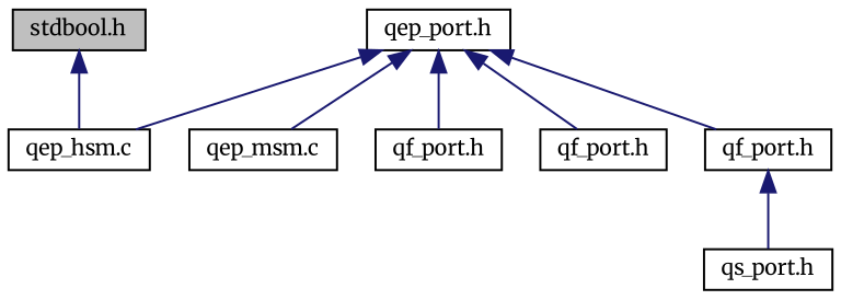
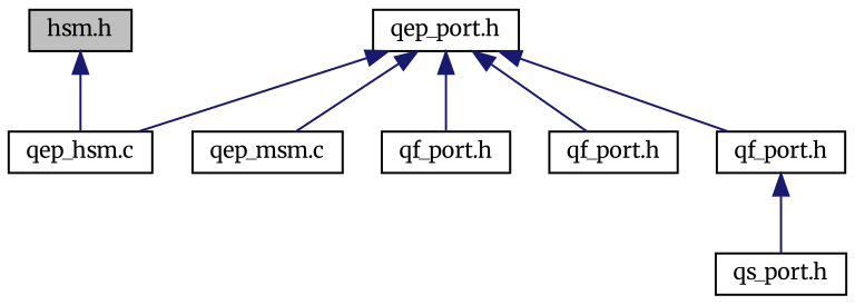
  digraph {
    fontname=Merriweather
    node [color=black fillcolor=white fontname=Merriweather fontsize=10 shape=record style=filled]
    edge [color=midnightblue dir=back fontname=Merriweather fontsize=10 labelfontname=Helvetica labelfontsize=10 style=solid]
-   n1 [fillcolor=grey75 fontcolor=black height=0.2 label="stdbool.h" width=0.4]
+   n1 [fillcolor=grey75 fontcolor=black height=0.2 label="hsm.h" width=0.4]
    n2 [height=0.2 label="qep_hsm.c" width=0.4]
    n3 [height=0.2 label="qep_port.h" width=0.4]
    n4 [height=0.2 label="qep_msm.c" width=0.4]
    n5 [height=0.2 label="qf_port.h" width=0.4]
    n6 [height=0.2 label="qf_port.h" width=0.4]
    n7 [height=0.2 label="qf_port.h" width=0.4]
    n8 [height=0.2 label="qs_port.h" width=0.4]
    n1 -> n2
    n3 -> n2
    n3 -> n4
    n3 -> n5
    n3 -> n6
    n3 -> n7
    n7 -> n8
  }
